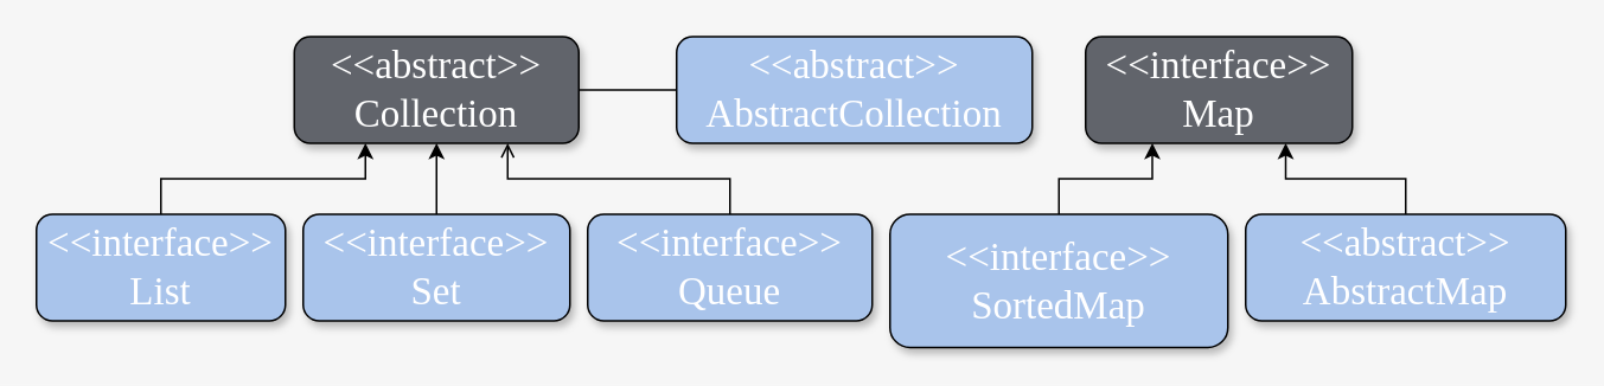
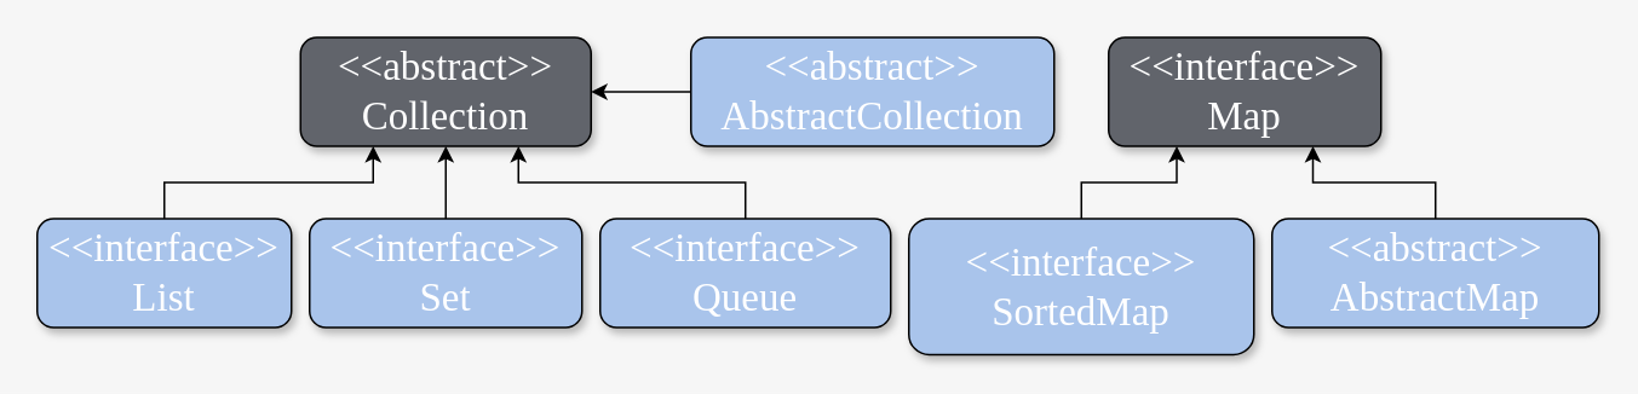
  <mxCell id="0" />
  <mxCell id="1" parent="0" />
  <mxCell id="2" value="&lt;font style=&quot;font-size: 22px&quot;&gt;&amp;lt;&amp;lt;abstract&amp;gt;&amp;gt;&lt;br&gt;Collection&lt;/font&gt;" style="text;html=1;strokeColor=#000000;fillColor=#61646B;align=center;verticalAlign=middle;whiteSpace=wrap;rounded=1;shadow=1;fontFamily=Comic Sans MS;fontColor=#FFFFFF;" parent="1" vertex="1"><mxGeometry x="165" y="20" width="160" height="60" as="geometry" /></mxCell>
  <mxCell id="3" value="&lt;font style=&quot;font-size: 22px&quot;&gt;&amp;lt;&amp;lt;interface&amp;gt;&amp;gt;&lt;br&gt;Map&lt;/font&gt;" style="text;html=1;strokeColor=#000000;fillColor=#61646B;align=center;verticalAlign=middle;whiteSpace=wrap;rounded=1;shadow=1;fontFamily=Comic Sans MS;fontColor=#FFFFFF;" parent="1" vertex="1"><mxGeometry x="610" y="20" width="150" height="60" as="geometry" /></mxCell>
  <mxCell id="4" style="edgeStyle=orthogonalEdgeStyle;rounded=0;orthogonalLoop=1;jettySize=auto;html=1;exitX=0.5;exitY=0;exitDx=0;exitDy=0;entryX=0.25;entryY=1;entryDx=0;entryDy=0;shadow=0;" parent="1" source="5" target="2" edge="1"><mxGeometry relative="1" as="geometry" /></mxCell>
  <mxCell id="5" value="&lt;font style=&quot;font-size: 22px&quot;&gt;&amp;lt;&amp;lt;interface&amp;gt;&amp;gt;&lt;br&gt;List&lt;/font&gt;" style="text;html=1;strokeColor=none;fillColor=none;align=center;verticalAlign=middle;whiteSpace=wrap;rounded=0;shadow=0;" parent="1" vertex="1"><mxGeometry x="20" y="120" width="140" height="60" as="geometry" /></mxCell>
- <mxCell id="6" style="edgeStyle=orthogonalEdgeStyle;rounded=0;orthogonalLoop=1;jettySize=auto;html=1;exitX=0.5;exitY=0;exitDx=0;exitDy=0;entryX=0.75;entryY=1;entryDx=0;entryDy=0;shadow=0;endArrow=open;" parent="1" source="7" target="2" edge="1"><mxGeometry relative="1" as="geometry" /></mxCell>
+ <mxCell id="6" style="edgeStyle=orthogonalEdgeStyle;rounded=0;orthogonalLoop=1;jettySize=auto;html=1;exitX=0.5;exitY=0;exitDx=0;exitDy=0;entryX=0.75;entryY=1;entryDx=0;entryDy=0;shadow=0;" parent="1" source="7" target="2" edge="1"><mxGeometry relative="1" as="geometry" /></mxCell>
  <mxCell id="7" value="&lt;font style=&quot;font-size: 22px&quot;&gt;&amp;lt;&amp;lt;interface&amp;gt;&amp;gt;&lt;br&gt;Queue&lt;/font&gt;" style="text;html=1;strokeColor=#000000;fillColor=#A9C4EB;align=center;verticalAlign=middle;whiteSpace=wrap;rounded=1;shadow=1;fontFamily=Comic Sans MS;fontColor=#FFFFFF;" parent="1" vertex="1"><mxGeometry x="330" y="120" width="160" height="60" as="geometry" /></mxCell>
  <mxCell id="8" style="edgeStyle=orthogonalEdgeStyle;rounded=0;orthogonalLoop=1;jettySize=auto;html=1;exitX=0.5;exitY=0;exitDx=0;exitDy=0;entryX=0.5;entryY=1;entryDx=0;entryDy=0;shadow=0;" parent="1" source="9" target="2" edge="1"><mxGeometry relative="1" as="geometry" /></mxCell>
  <mxCell id="9" value="&lt;font style=&quot;font-size: 22px&quot;&gt;&amp;lt;&amp;lt;interface&amp;gt;&amp;gt;&lt;br&gt;Set&lt;/font&gt;" style="text;html=1;strokeColor=#000000;fillColor=#A9C4EB;align=center;verticalAlign=middle;whiteSpace=wrap;rounded=1;shadow=1;fontFamily=Comic Sans MS;fontColor=#FFFFFF;" parent="1" vertex="1"><mxGeometry x="170" y="120" width="150" height="60" as="geometry" /></mxCell>
- <mxCell id="10" style="edgeStyle=orthogonalEdgeStyle;rounded=0;orthogonalLoop=1;jettySize=auto;html=1;exitX=0;exitY=0.5;exitDx=0;exitDy=0;entryX=1;entryY=0.5;entryDx=0;entryDy=0;shadow=0;endArrow=none;" parent="1" source="11" target="2" edge="1"><mxGeometry relative="1" as="geometry" /></mxCell>
+ <mxCell id="10" style="edgeStyle=orthogonalEdgeStyle;rounded=0;orthogonalLoop=1;jettySize=auto;html=1;exitX=0;exitY=0.5;exitDx=0;exitDy=0;entryX=1;entryY=0.5;entryDx=0;entryDy=0;shadow=0;" parent="1" source="11" target="2" edge="1"><mxGeometry relative="1" as="geometry" /></mxCell>
  <mxCell id="11" value="&lt;font style=&quot;font-size: 22px&quot;&gt;&amp;lt;&amp;lt;abstract&amp;gt;&amp;gt;&lt;br&gt;AbstractCollection&lt;/font&gt;" style="text;html=1;strokeColor=#000000;fillColor=#A9C4EB;align=center;verticalAlign=middle;whiteSpace=wrap;rounded=1;shadow=1;fontFamily=Comic Sans MS;fontColor=#FFFFFF;" parent="1" vertex="1"><mxGeometry x="380" y="20" width="200" height="60" as="geometry" /></mxCell>
  <mxCell id="12" style="edgeStyle=orthogonalEdgeStyle;rounded=0;orthogonalLoop=1;jettySize=auto;html=1;exitX=0.5;exitY=0;exitDx=0;exitDy=0;entryX=0.25;entryY=1;entryDx=0;entryDy=0;shadow=0;" parent="1" source="13" target="3" edge="1"><mxGeometry relative="1" as="geometry" /></mxCell>
  <mxCell id="13" value="&lt;font style=&quot;font-size: 22px&quot;&gt;&amp;lt;&amp;lt;interface&amp;gt;&amp;gt;&lt;br&gt;SortedMap&lt;/font&gt;" style="text;html=1;strokeColor=#000000;fillColor=#A9C4EB;align=center;verticalAlign=middle;whiteSpace=wrap;rounded=1;shadow=1;fontFamily=Comic Sans MS;fontColor=#FFFFFF;" parent="1" vertex="1"><mxGeometry x="500" y="120" width="190" height="75" as="geometry" /></mxCell>
  <mxCell id="14" style="edgeStyle=orthogonalEdgeStyle;rounded=0;orthogonalLoop=1;jettySize=auto;html=1;exitX=0.5;exitY=0;exitDx=0;exitDy=0;entryX=0.75;entryY=1;entryDx=0;entryDy=0;shadow=0;" parent="1" source="15" target="3" edge="1"><mxGeometry relative="1" as="geometry" /></mxCell>
  <mxCell id="15" value="&lt;font style=&quot;font-size: 22px&quot;&gt;&amp;lt;&amp;lt;abstract&amp;gt;&amp;gt;&lt;br&gt;AbstractMap&lt;/font&gt;" style="text;html=1;strokeColor=#000000;fillColor=#A9C4EB;align=center;verticalAlign=middle;whiteSpace=wrap;rounded=1;shadow=1;fontFamily=Comic Sans MS;fontColor=#FFFFFF;" parent="1" vertex="1"><mxGeometry x="700" y="120" width="180" height="60" as="geometry" /></mxCell>
  <mxCell id="16" value="&lt;font style=&quot;font-size: 22px&quot;&gt;&amp;lt;&amp;lt;interface&amp;gt;&amp;gt;&lt;br&gt;List&lt;/font&gt;" style="text;html=1;strokeColor=#000000;fillColor=#A9C4EB;align=center;verticalAlign=middle;whiteSpace=wrap;rounded=1;shadow=1;fontFamily=Comic Sans MS;fontColor=#FFFFFF;" parent="1" vertex="1"><mxGeometry x="20" y="120" width="140" height="60" as="geometry" /></mxCell>
